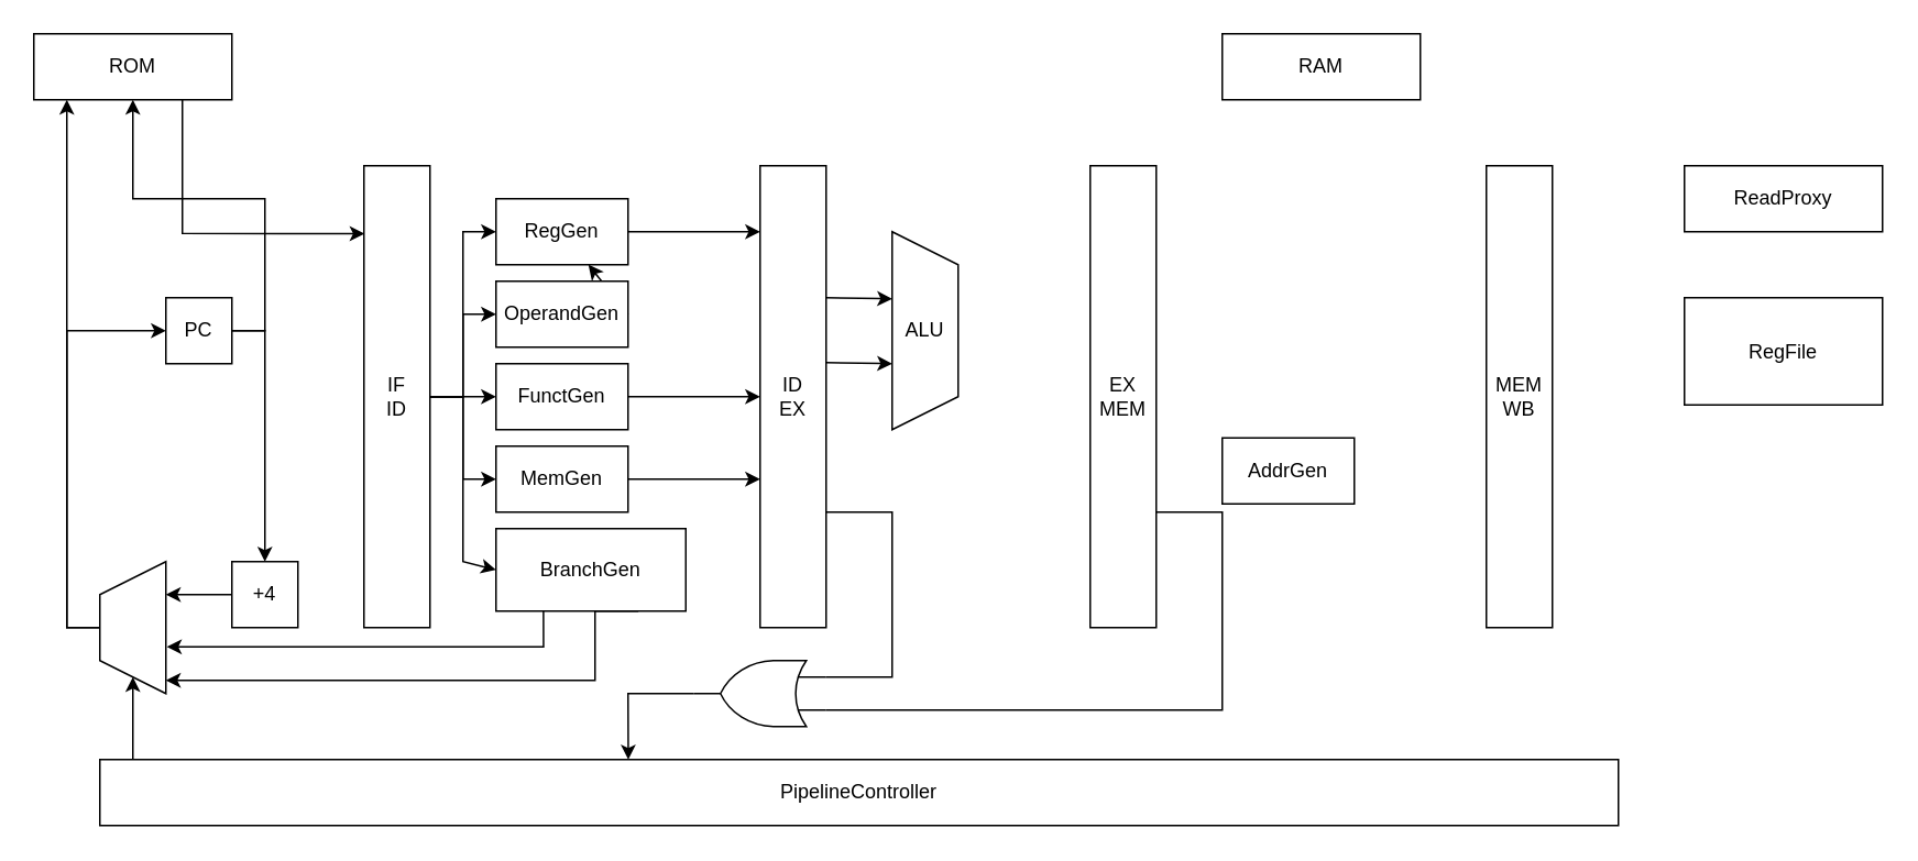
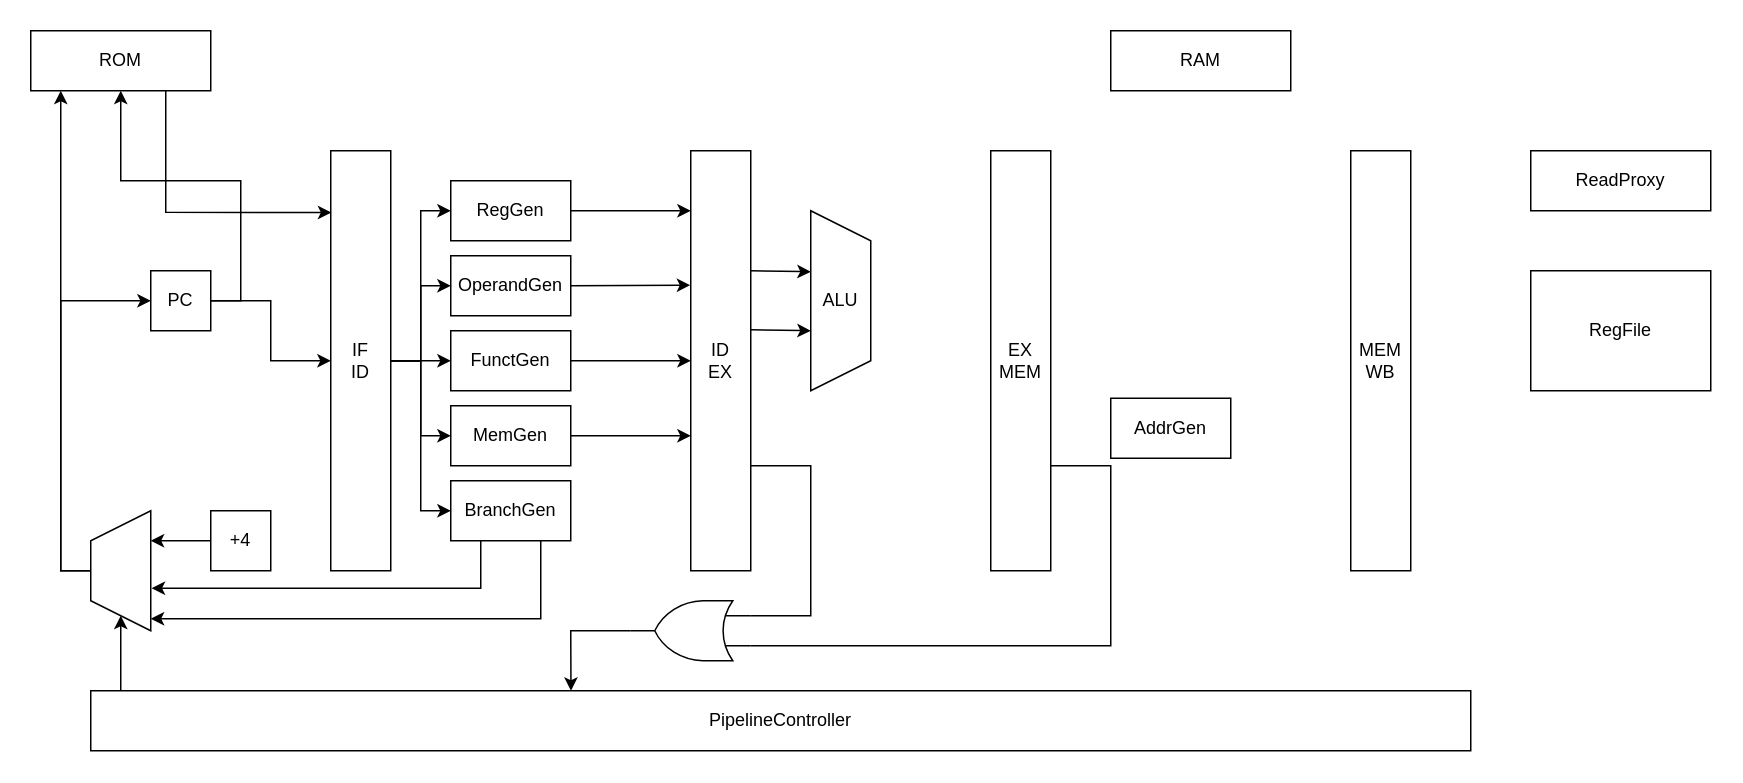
  <mxCell id="0" />
  <mxCell id="1" parent="0" />
  <mxCell id="2" style="edgeStyle=none;rounded=0;orthogonalLoop=1;jettySize=auto;html=1;exitX=0.75;exitY=1;exitDx=0;exitDy=0;entryX=0.009;entryY=0.147;entryDx=0;entryDy=0;entryPerimeter=0;" edge="1" parent="1" source="3" target="17"><mxGeometry relative="1" as="geometry"><Array as="points"><mxPoint x="110" y="141" /></Array></mxGeometry></mxCell>
  <mxCell id="3" value="ROM" style="rounded=0;whiteSpace=wrap;html=1;" vertex="1" parent="1"><mxGeometry x="20" width="120" height="40" as="geometry" y="20" /></mxCell>
- <mxCell id="4" style="edgeStyle=orthogonalEdgeStyle;rounded=0;orthogonalLoop=1;jettySize=auto;html=1;exitX=1;exitY=0.5;exitDx=0;exitDy=0;entryX=0.5;entryY=0;entryDx=0;entryDy=0;" edge="1" parent="1" source="6" target="11"><mxGeometry relative="1" as="geometry" /></mxCell>
+ <mxCell id="4" style="edgeStyle=orthogonalEdgeStyle;rounded=0;orthogonalLoop=1;jettySize=auto;html=1;exitX=1;exitY=0.5;exitDx=0;exitDy=0;" edge="1" parent="1" source="6" target="17"><mxGeometry relative="1" as="geometry" /></mxCell>
  <mxCell id="5" style="edgeStyle=orthogonalEdgeStyle;rounded=0;orthogonalLoop=1;jettySize=auto;html=1;exitX=1;exitY=0.5;exitDx=0;exitDy=0;" edge="1" parent="1" source="6" target="3"><mxGeometry relative="1" as="geometry" /></mxCell>
  <mxCell id="6" value="PC" style="rounded=0;whiteSpace=wrap;html=1;" vertex="1" parent="1"><mxGeometry x="100" y="180" width="40" height="40" as="geometry" /></mxCell>
  <mxCell id="7" style="edgeStyle=orthogonalEdgeStyle;rounded=0;orthogonalLoop=1;jettySize=auto;html=1;exitX=0.5;exitY=0;exitDx=0;exitDy=0;" edge="1" parent="1" source="9"><mxGeometry relative="1" as="geometry"><mxPoint x="40" y="60" as="targetPoint" /></mxGeometry></mxCell>
  <mxCell id="8" style="edgeStyle=orthogonalEdgeStyle;rounded=0;orthogonalLoop=1;jettySize=auto;html=1;exitX=0.5;exitY=0;exitDx=0;exitDy=0;entryX=0;entryY=0.5;entryDx=0;entryDy=0;" edge="1" parent="1" source="9" target="6"><mxGeometry relative="1" as="geometry" /></mxCell>
  <mxCell id="9" value="" style="shape=trapezoid;perimeter=trapezoidPerimeter;whiteSpace=wrap;html=1;fixedSize=1;direction=north;" vertex="1" parent="1"><mxGeometry x="60" y="340" width="40" height="80" as="geometry" /></mxCell>
  <mxCell id="10" style="edgeStyle=orthogonalEdgeStyle;rounded=0;orthogonalLoop=1;jettySize=auto;html=1;exitX=0;exitY=0.5;exitDx=0;exitDy=0;entryX=0.75;entryY=1;entryDx=0;entryDy=0;" edge="1" parent="1" source="11" target="9"><mxGeometry relative="1" as="geometry" /></mxCell>
  <mxCell id="11" value="+4" style="whiteSpace=wrap;html=1;aspect=fixed;" vertex="1" parent="1"><mxGeometry x="140" y="340" width="40" height="40" as="geometry" /></mxCell>
  <mxCell id="12" style="edgeStyle=none;rounded=0;orthogonalLoop=1;jettySize=auto;html=1;exitX=1;exitY=0.5;exitDx=0;exitDy=0;entryX=0;entryY=0.5;entryDx=0;entryDy=0;" edge="1" parent="1" source="17" target="29"><mxGeometry relative="1" as="geometry"><Array as="points"><mxPoint x="280" y="240" /></Array></mxGeometry></mxCell>
  <mxCell id="13" style="edgeStyle=none;rounded=0;orthogonalLoop=1;jettySize=auto;html=1;exitX=1;exitY=0.5;exitDx=0;exitDy=0;entryX=0;entryY=0.5;entryDx=0;entryDy=0;" edge="1" parent="1" source="17" target="27"><mxGeometry relative="1" as="geometry"><Array as="points"><mxPoint x="280" y="240" /><mxPoint x="280" y="190" /></Array></mxGeometry></mxCell>
  <mxCell id="14" style="edgeStyle=none;rounded=0;orthogonalLoop=1;jettySize=auto;html=1;exitX=1;exitY=0.5;exitDx=0;exitDy=0;entryX=0;entryY=0.5;entryDx=0;entryDy=0;" edge="1" parent="1" source="17" target="25"><mxGeometry relative="1" as="geometry"><Array as="points"><mxPoint x="280" y="240" /><mxPoint x="280" y="140" /></Array></mxGeometry></mxCell>
  <mxCell id="15" style="edgeStyle=none;rounded=0;orthogonalLoop=1;jettySize=auto;html=1;exitX=1;exitY=0.5;exitDx=0;exitDy=0;entryX=0;entryY=0.5;entryDx=0;entryDy=0;" edge="1" parent="1" source="17" target="34"><mxGeometry relative="1" as="geometry"><Array as="points"><mxPoint x="280" y="240" /><mxPoint x="280" y="340" /></Array></mxGeometry></mxCell>
  <mxCell id="16" style="edgeStyle=none;rounded=0;orthogonalLoop=1;jettySize=auto;html=1;exitX=1;exitY=0.5;exitDx=0;exitDy=0;entryX=0;entryY=0.5;entryDx=0;entryDy=0;" edge="1" parent="1" source="17" target="31"><mxGeometry relative="1" as="geometry"><Array as="points"><mxPoint x="280" y="240" /><mxPoint x="280" y="290" /></Array></mxGeometry></mxCell>
  <mxCell id="17" value="IF&lt;br&gt;ID" style="rounded=0;whiteSpace=wrap;html=1;" vertex="1" parent="1"><mxGeometry x="220" y="100" width="40" height="280" as="geometry" /></mxCell>
  <mxCell id="18" style="edgeStyle=none;rounded=0;orthogonalLoop=1;jettySize=auto;html=1;exitX=1;exitY=0.75;exitDx=0;exitDy=0;entryX=0;entryY=0.75;entryDx=0;entryDy=0;entryPerimeter=0;endArrow=none;" edge="1" parent="1" source="19" target="36"><mxGeometry relative="1" as="geometry"><Array as="points"><mxPoint x="540" y="310" /><mxPoint x="540" y="410" /></Array></mxGeometry></mxCell>
  <mxCell id="19" value="ID&lt;br&gt;EX" style="rounded=0;whiteSpace=wrap;html=1;" vertex="1" parent="1"><mxGeometry x="460" y="100" width="40" height="280" as="geometry" /></mxCell>
  <mxCell id="20" style="edgeStyle=none;rounded=0;orthogonalLoop=1;jettySize=auto;html=1;exitX=1;exitY=0.75;exitDx=0;exitDy=0;entryX=0;entryY=0.25;entryDx=0;entryDy=0;entryPerimeter=0;endArrow=none;" edge="1" parent="1" source="21" target="36"><mxGeometry relative="1" as="geometry"><Array as="points"><mxPoint x="740" y="310" /><mxPoint x="740" y="430" /></Array></mxGeometry></mxCell>
  <mxCell id="21" value="EX&lt;br&gt;MEM" style="rounded=0;whiteSpace=wrap;html=1;" vertex="1" parent="1"><mxGeometry x="660" y="100" width="40" height="280" as="geometry" /></mxCell>
  <mxCell id="22" value="MEM&lt;br&gt;WB" style="rounded=0;whiteSpace=wrap;html=1;" vertex="1" parent="1"><mxGeometry x="900" y="100" width="40" height="280" as="geometry" /></mxCell>
  <mxCell id="23" value="PipelineController" style="rounded=0;whiteSpace=wrap;html=1;" vertex="1" parent="1"><mxGeometry x="60" y="460" width="920" height="40" as="geometry" /></mxCell>
  <mxCell id="24" style="edgeStyle=none;rounded=0;orthogonalLoop=1;jettySize=auto;html=1;exitX=1;exitY=0.5;exitDx=0;exitDy=0;" edge="1" parent="1" source="25"><mxGeometry relative="1" as="geometry"><mxPoint x="460" y="140" as="targetPoint" /></mxGeometry></mxCell>
  <mxCell id="25" value="RegGen" style="rounded=0;whiteSpace=wrap;html=1;" vertex="1" parent="1"><mxGeometry x="300" y="120" width="80" height="40" as="geometry" /></mxCell>
- <mxCell id="26" style="edgeStyle=none;rounded=0;orthogonalLoop=1;jettySize=auto;html=1;exitX=1;exitY=0.5;exitDx=0;exitDy=0;" edge="1" parent="1" source="27" target="25"><mxGeometry relative="1" as="geometry" /></mxCell>
+ <mxCell id="26" style="edgeStyle=none;rounded=0;orthogonalLoop=1;jettySize=auto;html=1;exitX=1;exitY=0.5;exitDx=0;exitDy=0;entryX=-0.008;entryY=0.32;entryDx=0;entryDy=0;entryPerimeter=0;" edge="1" parent="1" source="27" target="19"><mxGeometry relative="1" as="geometry" /></mxCell>
  <mxCell id="27" value="&lt;span&gt;OperandGen&lt;/span&gt;" style="rounded=0;whiteSpace=wrap;html=1;" vertex="1" parent="1"><mxGeometry x="300" y="170" width="80" height="40" as="geometry" /></mxCell>
  <mxCell id="28" style="edgeStyle=none;rounded=0;orthogonalLoop=1;jettySize=auto;html=1;exitX=1;exitY=0.5;exitDx=0;exitDy=0;entryX=0;entryY=0.5;entryDx=0;entryDy=0;" edge="1" parent="1" source="29" target="19"><mxGeometry relative="1" as="geometry" /></mxCell>
  <mxCell id="29" value="FunctGen" style="rounded=0;whiteSpace=wrap;html=1;" vertex="1" parent="1"><mxGeometry x="300" y="220" width="80" height="40" as="geometry" /></mxCell>
  <mxCell id="30" style="edgeStyle=none;rounded=0;orthogonalLoop=1;jettySize=auto;html=1;exitX=1;exitY=0.5;exitDx=0;exitDy=0;" edge="1" parent="1" source="31"><mxGeometry relative="1" as="geometry"><mxPoint x="460" y="290" as="targetPoint" /></mxGeometry></mxCell>
  <mxCell id="31" value="MemGen" style="rounded=0;whiteSpace=wrap;html=1;" vertex="1" parent="1"><mxGeometry x="300" y="270" width="80" height="40" as="geometry" /></mxCell>
  <mxCell id="32" style="edgeStyle=orthogonalEdgeStyle;rounded=0;orthogonalLoop=1;jettySize=auto;html=1;exitX=0.25;exitY=1;exitDx=0;exitDy=0;entryX=0.354;entryY=1.015;entryDx=0;entryDy=0;entryPerimeter=0;" edge="1" parent="1" source="34" target="9"><mxGeometry relative="1" as="geometry" /></mxCell>
  <mxCell id="33" style="edgeStyle=orthogonalEdgeStyle;rounded=0;orthogonalLoop=1;jettySize=auto;html=1;exitX=0.75;exitY=1;exitDx=0;exitDy=0;" edge="1" parent="1" source="34"><mxGeometry relative="1" as="geometry"><mxPoint x="100" y="412" as="targetPoint" /><Array as="points"><mxPoint x="360" y="412" /></Array></mxGeometry></mxCell>
- <mxCell id="34" value="BranchGen" style="rounded=0;whiteSpace=wrap;html=1;" vertex="1" parent="1"><mxGeometry x="300" y="320" width="115" height="50" as="geometry" /></mxCell>
+ <mxCell id="34" value="BranchGen" style="rounded=0;whiteSpace=wrap;html=1;" vertex="1" parent="1"><mxGeometry x="300" y="320" width="80" height="40" as="geometry" /></mxCell>
  <mxCell id="35" style="edgeStyle=none;rounded=0;orthogonalLoop=1;jettySize=auto;html=1;entryX=0.348;entryY=0;entryDx=0;entryDy=0;entryPerimeter=0;exitX=1;exitY=0.5;exitDx=0;exitDy=0;exitPerimeter=0;anchorPointDirection=1;" edge="1" parent="1" source="36" target="23"><mxGeometry relative="1" as="geometry"><mxPoint x="378" y="420" as="sourcePoint" /><Array as="points"><mxPoint x="380" y="420" /></Array></mxGeometry></mxCell>
  <mxCell id="36" value="" style="verticalLabelPosition=bottom;shadow=0;dashed=0;align=center;html=1;verticalAlign=top;shape=mxgraph.electrical.logic_gates.logic_gate;operation=or;direction=west;" vertex="1" parent="1"><mxGeometry x="420" y="400" width="80" height="40" as="geometry" /></mxCell>
  <mxCell id="37" value="ALU" style="shape=trapezoid;perimeter=trapezoidPerimeter;whiteSpace=wrap;html=1;fixedSize=1;direction=south;" vertex="1" parent="1"><mxGeometry x="540" y="140" width="40" height="120" as="geometry" /></mxCell>
  <mxCell id="38" value="RAM" style="rounded=0;whiteSpace=wrap;html=1;" vertex="1" parent="1"><mxGeometry x="740" width="120" height="40" as="geometry" y="20" /></mxCell>
  <mxCell id="39" value="&lt;span&gt;AddrGen&lt;/span&gt;" style="rounded=0;whiteSpace=wrap;html=1;" vertex="1" parent="1"><mxGeometry x="740" y="265" width="80" height="40" as="geometry" /></mxCell>
  <mxCell id="40" value="ReadProxy" style="rounded=0;whiteSpace=wrap;html=1;" vertex="1" parent="1"><mxGeometry x="1020" y="100" width="120" height="40" as="geometry" /></mxCell>
- <mxCell id="41" value="RegFile" style="rounded=0;whiteSpace=wrap;html=1;" vertex="1" parent="1"><mxGeometry x="1020" y="180" width="120" height="65" as="geometry" /></mxCell>
+ <mxCell id="41" value="RegFile" style="rounded=0;whiteSpace=wrap;html=1;" vertex="1" parent="1"><mxGeometry x="1020" y="180" width="120" height="80" as="geometry" /></mxCell>
  <mxCell id="42" value="" style="endArrow=classic;html=1;entryX=0;entryY=0.5;entryDx=0;entryDy=0;" edge="1" parent="1" target="9"><mxGeometry width="50" height="50" relative="1" as="geometry"><mxPoint x="80" y="460" as="sourcePoint" /><mxPoint x="130" y="410" as="targetPoint" /></mxGeometry></mxCell>
  <mxCell id="43" value="" style="endArrow=classic;html=1;entryX=0.339;entryY=1;entryDx=0;entryDy=0;entryPerimeter=0;" edge="1" parent="1" target="37"><mxGeometry width="50" height="50" relative="1" as="geometry"><mxPoint x="500" y="180" as="sourcePoint" /><mxPoint x="550" y="130" as="targetPoint" /></mxGeometry></mxCell>
  <mxCell id="44" value="" style="endArrow=classic;html=1;entryX=0.339;entryY=1;entryDx=0;entryDy=0;entryPerimeter=0;" edge="1" parent="1"><mxGeometry width="50" height="50" relative="1" as="geometry"><mxPoint x="500" y="219.32" as="sourcePoint" /><mxPoint x="540" y="220" as="targetPoint" /></mxGeometry></mxCell>
